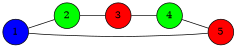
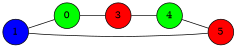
  graph {
    splines=true
    rankdir=LR
    fontname="DejaVu Serif"
    node [fillcolor=green fontname="DejaVu Serif" shape=circle style=filled]
    edge [fontname="DejaVu Serif"]
    n1 [fillcolor=blue label=1]
-   n2 [label=2]
+   n2 [label=0]
    n3 [fillcolor=red label=5]
    n4 [fillcolor=red label=3]
    n5 [label=4]
    n1 -- n2
    n1 -- n3
    n2 -- n4
    n4 -- n5
    n5 -- n3
  }
